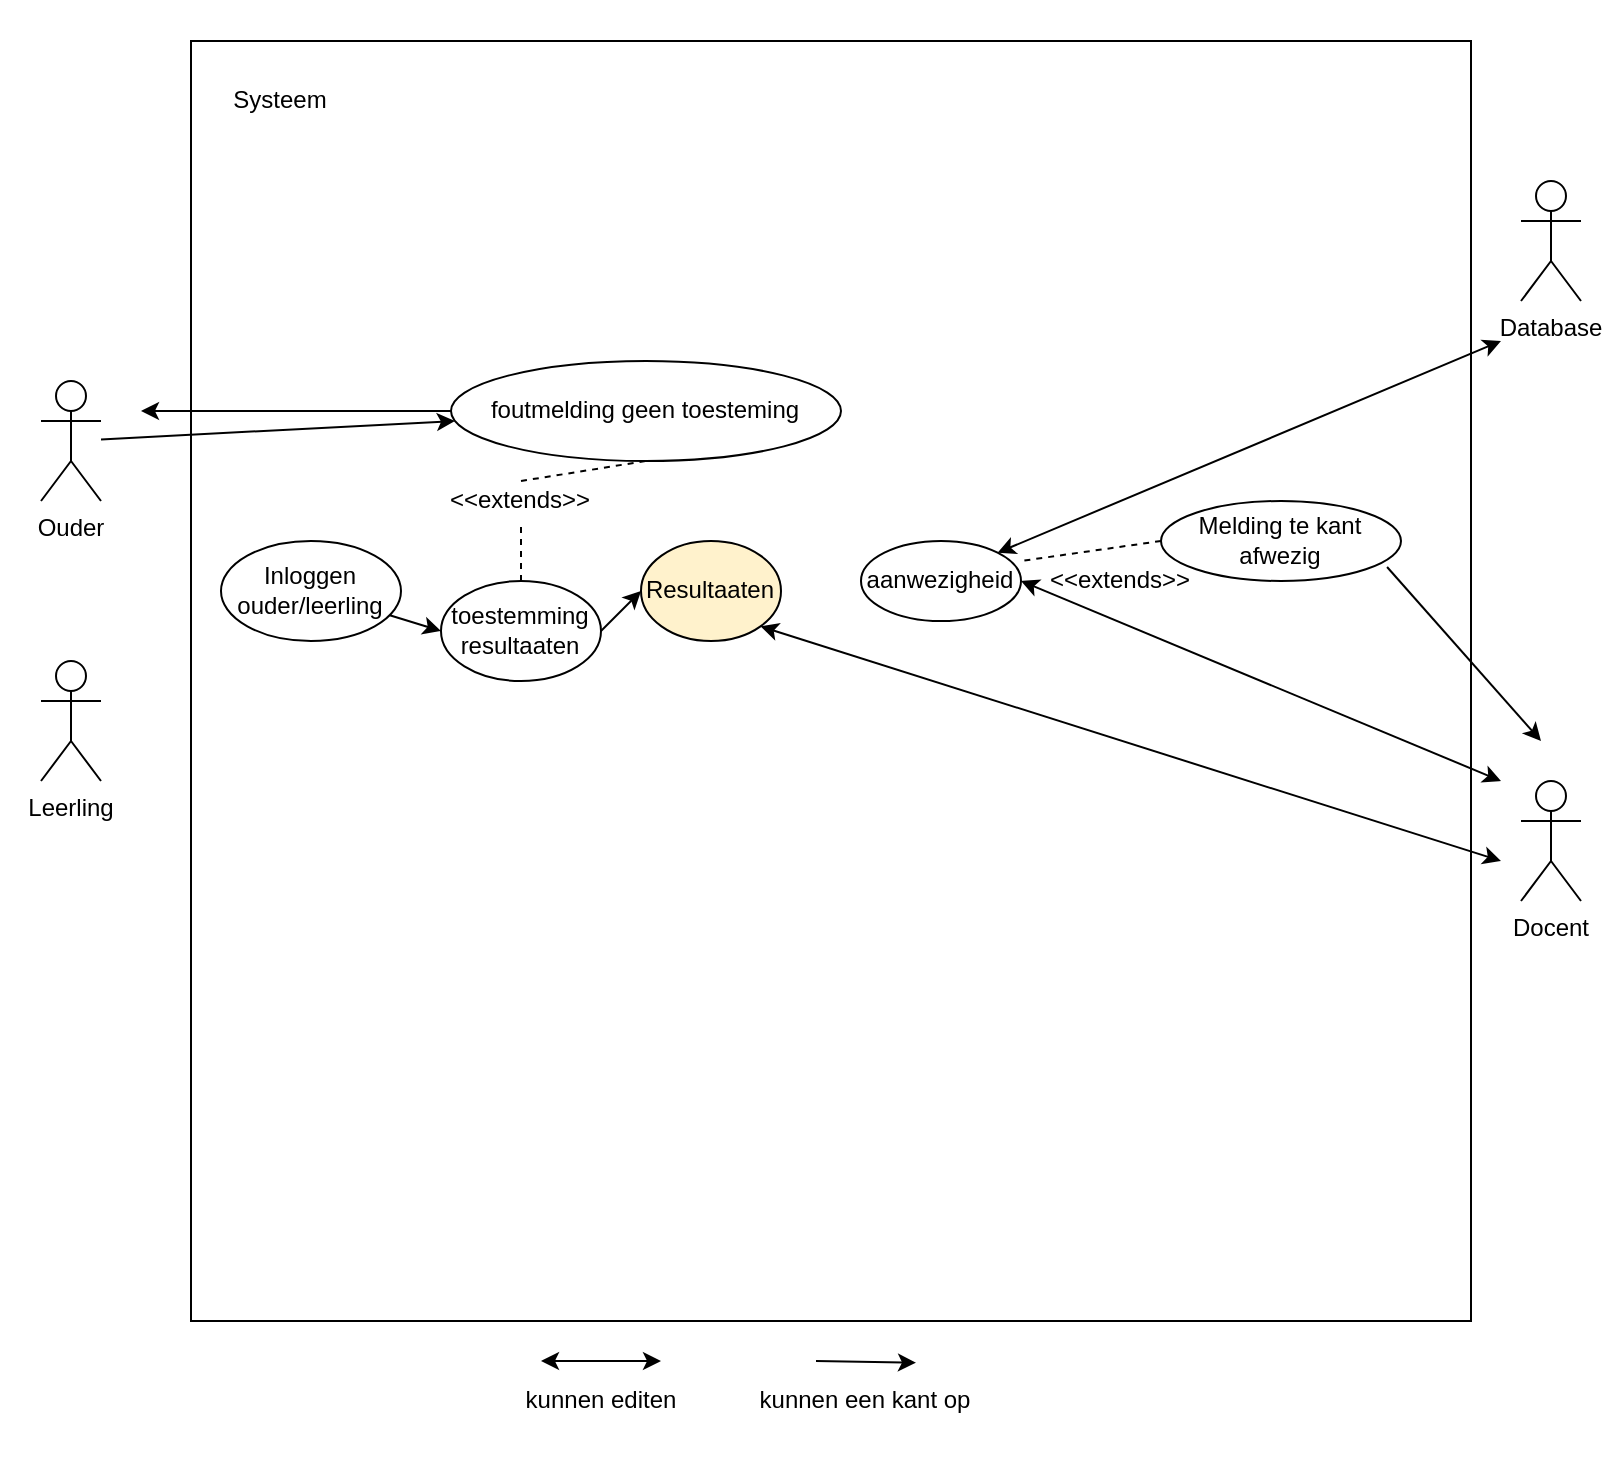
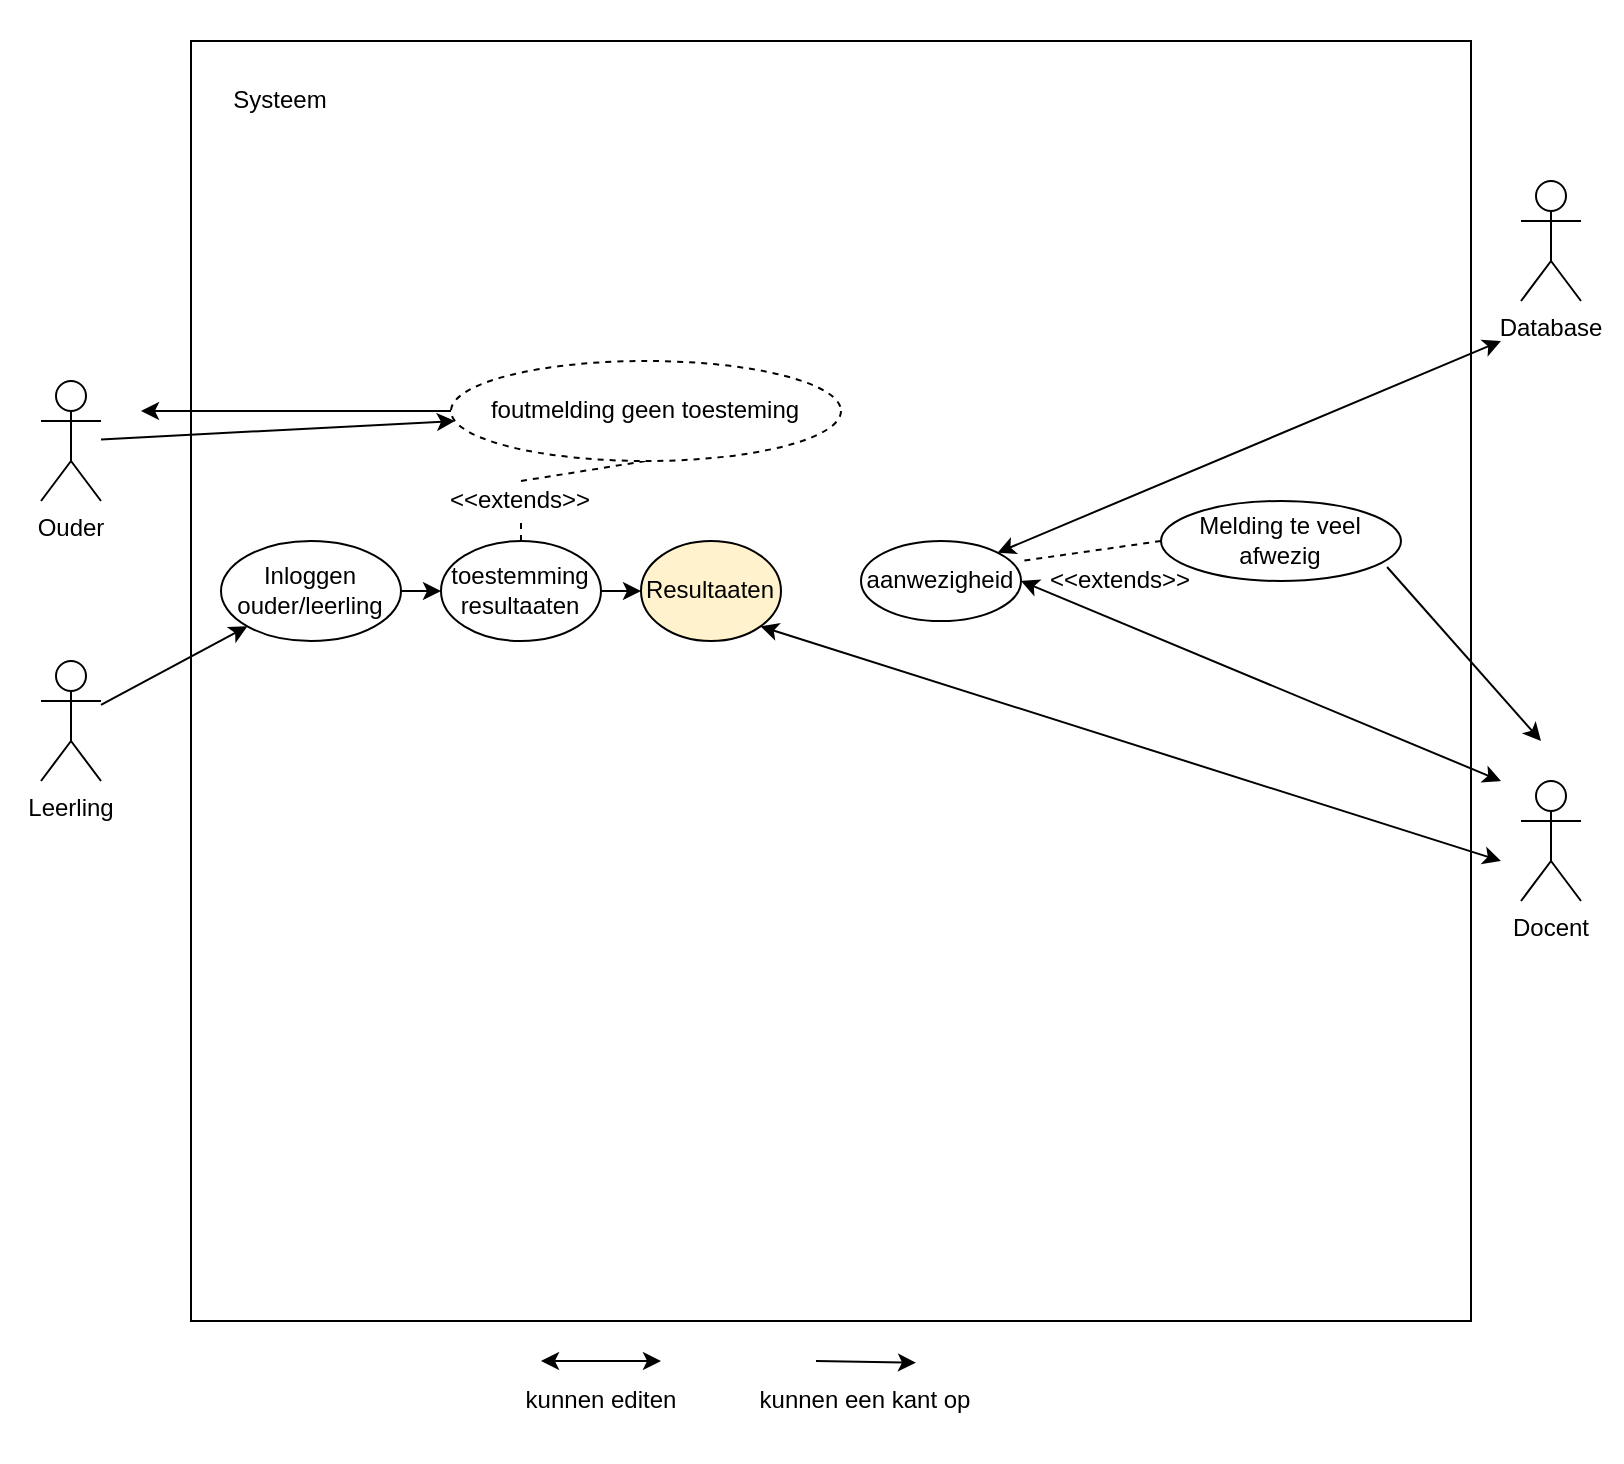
  <mxCell id="0" />
  <mxCell id="1" parent="0" />
  <mxCell id="2" value="" style="whiteSpace=wrap;html=1;aspect=fixed;" vertex="1" parent="1"><mxGeometry x="95" y="20" width="640" height="640" as="geometry" /></mxCell>
  <mxCell id="3" value="&lt;div&gt;Leerling&lt;/div&gt;" style="shape=umlActor;verticalLabelPosition=bottom;labelBackgroundColor=#ffffff;verticalAlign=top;html=1;outlineConnect=0;" vertex="1" parent="1"><mxGeometry x="20" y="330" width="30" height="60" as="geometry" /></mxCell>
  <mxCell id="4" value="&lt;div&gt;Systeem&lt;/div&gt;" style="text;html=1;strokeColor=none;fillColor=none;align=center;verticalAlign=middle;whiteSpace=wrap;rounded=0;" vertex="1" parent="1"><mxGeometry x="120" y="40" width="40" height="20" as="geometry" /></mxCell>
  <mxCell id="5" value="Inloggen ouder/leerling" style="ellipse;whiteSpace=wrap;html=1;" vertex="1" parent="1"><mxGeometry x="110" y="270" width="90" height="50" as="geometry" /></mxCell>
  <mxCell id="6" value="Ouder" style="shape=umlActor;verticalLabelPosition=bottom;labelBackgroundColor=#ffffff;verticalAlign=top;html=1;outlineConnect=0;" vertex="1" parent="1"><mxGeometry x="20" y="190" width="30" height="60" as="geometry" /></mxCell>
  <mxCell id="7" value="Database" style="shape=umlActor;verticalLabelPosition=bottom;labelBackgroundColor=#ffffff;verticalAlign=top;html=1;outlineConnect=0;" vertex="1" parent="1"><mxGeometry x="760" y="90" width="30" height="60" as="geometry" /></mxCell>
  <mxCell id="8" value="Resultaaten" style="ellipse;whiteSpace=wrap;html=1;fillColor=#fff2cc;" vertex="1" parent="1"><mxGeometry x="320" y="270" width="70" height="50" as="geometry" /></mxCell>
+ <mxCell id="9" value="" style="endArrow=classic;html=1;entryX=0;entryY=1;entryDx=0;entryDy=0;" edge="1" parent="1" source="3" target="5"><mxGeometry width="50" height="50" relative="1" as="geometry"><mxPoint x="390" y="340" as="sourcePoint" /><mxPoint x="440" y="290" as="targetPoint" /></mxGeometry></mxCell>
  <mxCell id="10" value="" style="endArrow=classic;html=1;" edge="1" parent="1" source="6" target="27"><mxGeometry width="50" height="50" relative="1" as="geometry"><mxPoint x="390" y="340" as="sourcePoint" /><mxPoint x="440" y="290" as="targetPoint" /></mxGeometry></mxCell>
  <mxCell id="11" value="&lt;div&gt;Docent&lt;/div&gt;" style="shape=umlActor;verticalLabelPosition=bottom;labelBackgroundColor=#ffffff;verticalAlign=top;html=1;outlineConnect=0;" vertex="1" parent="1"><mxGeometry x="760" y="390" width="30" height="60" as="geometry" /></mxCell>
  <mxCell id="12" value="" style="endArrow=classic;startArrow=classic;html=1;entryX=1;entryY=1;entryDx=0;entryDy=0;" edge="1" parent="1" target="8"><mxGeometry width="50" height="50" relative="1" as="geometry"><mxPoint x="750" y="430" as="sourcePoint" /><mxPoint x="440" y="290" as="targetPoint" /></mxGeometry></mxCell>
  <mxCell id="13" value="&lt;div&gt;aanwezigheid&lt;/div&gt;" style="ellipse;whiteSpace=wrap;html=1;" vertex="1" parent="1"><mxGeometry x="430" y="270" width="80" height="40" as="geometry" /></mxCell>
  <mxCell id="14" value="&lt;div&gt;kunnen editen&lt;/div&gt;" style="text;html=1;align=center;verticalAlign=middle;resizable=0;points=[];autosize=1;" vertex="1" parent="1"><mxGeometry x="255" y="690" width="90" height="20" as="geometry" /></mxCell>
  <mxCell id="15" value="" style="endArrow=classic;startArrow=classic;html=1;" edge="1" parent="1"><mxGeometry width="50" height="50" relative="1" as="geometry"><mxPoint x="270" y="680" as="sourcePoint" /><mxPoint x="330" y="680" as="targetPoint" /></mxGeometry></mxCell>
  <mxCell id="16" value="" style="endArrow=classic;html=1;" edge="1" parent="1"><mxGeometry width="50" height="50" relative="1" as="geometry"><mxPoint x="407.5" y="680" as="sourcePoint" /><mxPoint x="457.5" y="680.882" as="targetPoint" /></mxGeometry></mxCell>
  <mxCell id="17" value="&lt;div&gt;kunnen een kant op&lt;/div&gt;" style="text;html=1;strokeColor=none;fillColor=none;align=center;verticalAlign=middle;whiteSpace=wrap;rounded=0;" vertex="1" parent="1"><mxGeometry x="375" y="690" width="115" height="20" as="geometry" /></mxCell>
  <mxCell id="18" value="" style="endArrow=classic;startArrow=classic;html=1;entryX=1;entryY=0.5;entryDx=0;entryDy=0;" edge="1" parent="1" target="13"><mxGeometry width="50" height="50" relative="1" as="geometry"><mxPoint x="750" y="390" as="sourcePoint" /><mxPoint x="440" y="290" as="targetPoint" /></mxGeometry></mxCell>
  <mxCell id="19" value="" style="endArrow=classic;startArrow=classic;html=1;entryX=1;entryY=0;entryDx=0;entryDy=0;" edge="1" parent="1" target="13"><mxGeometry width="50" height="50" relative="1" as="geometry"><mxPoint x="750" y="170" as="sourcePoint" /><mxPoint x="440" y="290" as="targetPoint" /></mxGeometry></mxCell>
- <mxCell id="20" value="Melding te kant afwezig" style="ellipse;whiteSpace=wrap;html=1;" vertex="1" parent="1"><mxGeometry x="580" y="250" width="120" height="40" as="geometry" /></mxCell>
+ <mxCell id="20" value="Melding te veel afwezig" style="ellipse;whiteSpace=wrap;html=1;" vertex="1" parent="1"><mxGeometry x="580" y="250" width="120" height="40" as="geometry" /></mxCell>
  <mxCell id="21" value="" style="endArrow=none;dashed=1;html=1;exitX=0;exitY=0.5;exitDx=0;exitDy=0;" edge="1" parent="1" source="20"><mxGeometry width="50" height="50" relative="1" as="geometry"><mxPoint x="390" y="340" as="sourcePoint" /><mxPoint x="510" y="280" as="targetPoint" /></mxGeometry></mxCell>
  <mxCell id="22" value="" style="endArrow=classic;html=1;exitX=0.942;exitY=0.825;exitDx=0;exitDy=0;exitPerimeter=0;" edge="1" parent="1" source="20"><mxGeometry width="50" height="50" relative="1" as="geometry"><mxPoint x="390" y="340" as="sourcePoint" /><mxPoint x="770" y="370" as="targetPoint" /></mxGeometry></mxCell>
  <mxCell id="23" value="&amp;lt;&amp;lt;extends&amp;gt;&amp;gt;" style="text;html=1;strokeColor=none;fillColor=none;align=center;verticalAlign=middle;whiteSpace=wrap;rounded=0;" vertex="1" parent="1"><mxGeometry x="540" y="280" width="40" height="20" as="geometry" /></mxCell>
- <mxCell id="24" value="&lt;div&gt;&lt;span lang=&quot;NL&quot;&gt;toestemming resultaaten&lt;/span&gt;&lt;/div&gt;&lt;div&gt;&lt;span lang=&quot;NL&quot;&gt;&lt;/span&gt;&lt;/div&gt;" style="ellipse;whiteSpace=wrap;html=1;" vertex="1" parent="1"><mxGeometry x="220" y="290" width="80" height="50" as="geometry" /></mxCell>
+ <mxCell id="24" value="&lt;div&gt;&lt;span lang=&quot;NL&quot;&gt;toestemming resultaaten&lt;/span&gt;&lt;/div&gt;&lt;div&gt;&lt;span lang=&quot;NL&quot;&gt;&lt;/span&gt;&lt;/div&gt;" style="ellipse;whiteSpace=wrap;html=1;" vertex="1" parent="1"><mxGeometry x="220" y="270" width="80" height="50" as="geometry" /></mxCell>
  <mxCell id="25" value="" style="endArrow=classic;html=1;entryX=0;entryY=0.5;entryDx=0;entryDy=0;" edge="1" parent="1" source="5" target="24"><mxGeometry width="50" height="50" relative="1" as="geometry"><mxPoint x="390" y="340" as="sourcePoint" /><mxPoint x="440" y="290" as="targetPoint" /></mxGeometry></mxCell>
  <mxCell id="26" value="" style="endArrow=none;dashed=1;html=1;exitX=0.5;exitY=0;exitDx=0;exitDy=0;entryX=0.5;entryY=1;entryDx=0;entryDy=0;" edge="1" parent="1" source="28" target="27"><mxGeometry width="50" height="50" relative="1" as="geometry"><mxPoint x="390" y="340" as="sourcePoint" /><mxPoint x="440" y="290" as="targetPoint" /></mxGeometry></mxCell>
- <mxCell id="27" value="foutmelding geen toesteming" style="ellipse;whiteSpace=wrap;html=1;" vertex="1" parent="1"><mxGeometry x="225" y="180" width="195" height="50" as="geometry" /></mxCell>
+ <mxCell id="27" value="foutmelding geen toesteming" style="ellipse;whiteSpace=wrap;html=1;dashed=1;" vertex="1" parent="1"><mxGeometry x="225" y="180" width="195" height="50" as="geometry" /></mxCell>
  <mxCell id="28" value="&amp;lt;&amp;lt;extends&amp;gt;&amp;gt;" style="text;html=1;strokeColor=none;fillColor=none;align=center;verticalAlign=middle;whiteSpace=wrap;rounded=0;" vertex="1" parent="1"><mxGeometry x="240" y="240" width="40" height="20" as="geometry" /></mxCell>
  <mxCell id="29" value="" style="endArrow=none;dashed=1;html=1;exitX=0.5;exitY=0;exitDx=0;exitDy=0;entryX=0.5;entryY=1;entryDx=0;entryDy=0;" edge="1" parent="1" source="24" target="28"><mxGeometry width="50" height="50" relative="1" as="geometry"><mxPoint x="260" y="270" as="sourcePoint" /><mxPoint x="260" y="230" as="targetPoint" /></mxGeometry></mxCell>
  <mxCell id="30" value="" style="endArrow=classic;html=1;exitX=0;exitY=0.5;exitDx=0;exitDy=0;" edge="1" parent="1" source="27"><mxGeometry width="50" height="50" relative="1" as="geometry"><mxPoint x="390" y="340" as="sourcePoint" /><mxPoint x="70" y="205" as="targetPoint" /></mxGeometry></mxCell>
  <mxCell id="31" value="" style="endArrow=classic;html=1;exitX=1;exitY=0.5;exitDx=0;exitDy=0;" edge="1" parent="1" source="24"><mxGeometry width="50" height="50" relative="1" as="geometry"><mxPoint x="390" y="340" as="sourcePoint" /><mxPoint x="320" y="295" as="targetPoint" /></mxGeometry></mxCell>
